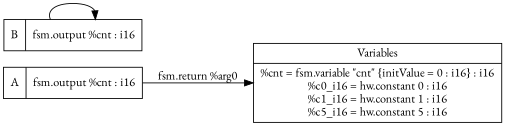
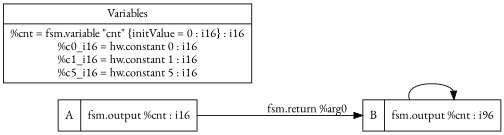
  digraph {
    fontname="EB Garamond"
    rankdir=LR
    node [fontname="EB Garamond" shape=record]
    edge [fontname="EB Garamond"]
    n1 [label="{A|fsm.output %cnt : i16}"]
-   n2 [label="{B|fsm.output %cnt : i16}"]
+   n2 [label="{B|fsm.output %cnt : i96}"]
    n3 [label="Variables|%cnt = fsm.variable \"cnt\" \{initValue = 0 : i16\} : i16\n%c0_i16 = hw.constant 0 : i16\n%c1_i16 = hw.constant 1 : i16\n%c5_i16 = hw.constant 5 : i16"]
-   n1 -> n3 [label="fsm.return %arg0"]
+   n1 -> n2 [label="fsm.return %arg0"]
    n2 -> n2
  }
